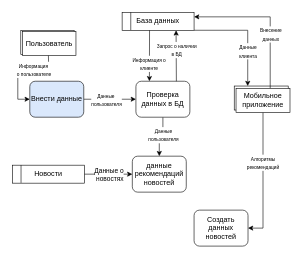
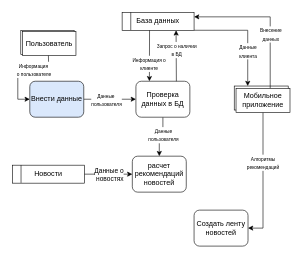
  <mxCell id="0" />
  <mxCell id="1" parent="0" />
  <mxCell id="2" style="edgeStyle=orthogonalEdgeStyle;rounded=0;orthogonalLoop=1;jettySize=auto;html=1;entryX=0;entryY=0.5;entryDx=0;entryDy=0;" edge="1" parent="1" target="21"><mxGeometry relative="1" as="geometry"><mxPoint x="80.029" y="90" as="sourcePoint" /></mxGeometry></mxCell>
  <mxCell id="3" value="&lt;font style=&quot;font-size: 8px;&quot;&gt;Информация&lt;/font&gt;&lt;div&gt;&lt;font style=&quot;font-size: 8px;&quot;&gt;&amp;nbsp;о пользователе&lt;/font&gt;&lt;/div&gt;" style="edgeLabel;html=1;align=center;verticalAlign=middle;resizable=0;points=[];" vertex="1" connectable="0" parent="2"><mxGeometry x="-0.22" y="1" relative="1" as="geometry"><mxPoint x="8" y="1" as="offset" /></mxGeometry></mxCell>
- <mxCell id="4" value="данные рекомендаций новостей" style="rounded=1;whiteSpace=wrap;html=1;" parent="1" vertex="1"><mxGeometry x="220" y="260" width="90" height="60" as="geometry" /></mxCell>
+ <mxCell id="4" value="расчет рекомендаций новостей" style="rounded=1;whiteSpace=wrap;html=1;" parent="1" vertex="1"><mxGeometry x="220" y="260" width="90" height="60" as="geometry" /></mxCell>
  <mxCell id="5" style="edgeStyle=orthogonalEdgeStyle;rounded=0;orthogonalLoop=1;jettySize=auto;html=1;entryX=0;entryY=0.5;entryDx=0;entryDy=0;" parent="1" source="7" target="4" edge="1"><mxGeometry relative="1" as="geometry" /></mxCell>
  <mxCell id="6" value="Данные о&lt;div&gt;&amp;nbsp;новостях&lt;/div&gt;" style="edgeLabel;html=1;align=center;verticalAlign=middle;resizable=0;points=[];" parent="5" vertex="1" connectable="0"><mxGeometry x="-0.297" relative="1" as="geometry"><mxPoint x="12" as="offset" /></mxGeometry></mxCell>
  <mxCell id="7" value="Новости" style="rounded=0;whiteSpace=wrap;html=1;" parent="1" vertex="1"><mxGeometry x="20" y="275" width="120" height="30" as="geometry" /></mxCell>
  <mxCell id="8" value="" style="endArrow=none;html=1;rounded=0;entryX=0.12;entryY=-0.004;entryDx=0;entryDy=0;entryPerimeter=0;exitX=0.12;exitY=0.983;exitDx=0;exitDy=0;exitPerimeter=0;" parent="1" source="7" target="7" edge="1"><mxGeometry width="50" height="50" relative="1" as="geometry"><mxPoint x="10" y="405.06" as="sourcePoint" /><mxPoint x="60" y="355.06" as="targetPoint" /></mxGeometry></mxCell>
- <mxCell id="9" value="Создать данных новостей" style="rounded=1;whiteSpace=wrap;html=1;" parent="1" vertex="1"><mxGeometry x="323" y="350" width="90" height="60" as="geometry" /></mxCell>
+ <mxCell id="9" value="Создать ленту новостей" style="rounded=1;whiteSpace=wrap;html=1;" parent="1" vertex="1"><mxGeometry x="323" y="350" width="90" height="60" as="geometry" /></mxCell>
  <mxCell id="10" value="" style="rounded=0;whiteSpace=wrap;html=1;" parent="1" vertex="1"><mxGeometry x="390" y="143" width="90" height="40" as="geometry" /></mxCell>
  <mxCell id="11" style="edgeStyle=orthogonalEdgeStyle;rounded=0;orthogonalLoop=1;jettySize=auto;html=1;entryX=1;entryY=0.5;entryDx=0;entryDy=0;" edge="1" parent="1" source="15" target="9"><mxGeometry relative="1" as="geometry" /></mxCell>
  <mxCell id="12" value="&lt;font style=&quot;font-size: 8px;&quot;&gt;Алгоритмы&lt;/font&gt;&lt;div&gt;&lt;font style=&quot;font-size: 8px;&quot;&gt;рекомендаций&lt;/font&gt;&lt;/div&gt;" style="edgeLabel;html=1;align=center;verticalAlign=middle;resizable=0;points=[];" vertex="1" connectable="0" parent="11"><mxGeometry x="-0.24" y="-1" relative="1" as="geometry"><mxPoint as="offset" /></mxGeometry></mxCell>
  <mxCell id="13" style="edgeStyle=orthogonalEdgeStyle;rounded=0;orthogonalLoop=1;jettySize=auto;html=1;entryX=1;entryY=0.25;entryDx=0;entryDy=0;" edge="1" parent="1" source="15" target="24"><mxGeometry relative="1" as="geometry"><Array as="points"><mxPoint x="450" y="28" /></Array></mxGeometry></mxCell>
  <mxCell id="14" value="&lt;font style=&quot;font-size: 8px;&quot;&gt;Внесение&lt;/font&gt;&lt;div&gt;&lt;font style=&quot;font-size: 8px;&quot;&gt;данных&lt;/font&gt;&lt;/div&gt;" style="edgeLabel;html=1;align=center;verticalAlign=middle;resizable=0;points=[];" vertex="1" connectable="0" parent="13"><mxGeometry x="-0.258" relative="1" as="geometry"><mxPoint as="offset" /></mxGeometry></mxCell>
  <mxCell id="15" value="Мобильное&lt;div&gt;приложение&lt;/div&gt;" style="rounded=0;whiteSpace=wrap;html=1;" parent="1" vertex="1"><mxGeometry x="393" y="147" width="90" height="40" as="geometry" /></mxCell>
  <mxCell id="16" style="edgeStyle=orthogonalEdgeStyle;rounded=0;orthogonalLoop=1;jettySize=auto;html=1;entryX=0.5;entryY=0;entryDx=0;entryDy=0;" edge="1" parent="1" source="18" target="4"><mxGeometry relative="1" as="geometry" /></mxCell>
  <mxCell id="17" value="&lt;font style=&quot;font-size: 8px;&quot;&gt;Данные&lt;/font&gt;&lt;div&gt;&lt;font style=&quot;font-size: 8px;&quot;&gt;пользователя&lt;/font&gt;&lt;/div&gt;" style="edgeLabel;html=1;align=center;verticalAlign=middle;resizable=0;points=[];" vertex="1" connectable="0" parent="16"><mxGeometry x="-0.179" relative="1" as="geometry"><mxPoint as="offset" /></mxGeometry></mxCell>
  <mxCell id="18" value="Проверка данных в БД" style="rounded=1;whiteSpace=wrap;html=1;" vertex="1" parent="1"><mxGeometry x="226" y="135" width="90" height="60" as="geometry" /></mxCell>
  <mxCell id="19" style="edgeStyle=orthogonalEdgeStyle;rounded=0;orthogonalLoop=1;jettySize=auto;html=1;entryX=0;entryY=0.5;entryDx=0;entryDy=0;" edge="1" parent="1" source="21" target="18"><mxGeometry relative="1" as="geometry" /></mxCell>
  <mxCell id="20" value="&lt;font style=&quot;font-size: 8px;&quot;&gt;Данные&amp;nbsp;&lt;/font&gt;&lt;div&gt;&lt;font style=&quot;font-size: 8px;&quot;&gt;пользователя&lt;/font&gt;&lt;/div&gt;" style="edgeLabel;html=1;align=center;verticalAlign=middle;resizable=0;points=[];" vertex="1" connectable="0" parent="19"><mxGeometry x="-0.248" y="1" relative="1" as="geometry"><mxPoint x="4" y="1" as="offset" /></mxGeometry></mxCell>
  <mxCell id="21" value="Внести данные" style="rounded=1;whiteSpace=wrap;html=1;fillColor=#dae8fc;" vertex="1" parent="1"><mxGeometry x="49" y="135" width="90" height="60" as="geometry" /></mxCell>
  <mxCell id="22" style="edgeStyle=orthogonalEdgeStyle;rounded=0;orthogonalLoop=1;jettySize=auto;html=1;entryX=0.25;entryY=0;entryDx=0;entryDy=0;" edge="1" parent="1" source="24" target="10"><mxGeometry relative="1" as="geometry"><Array as="points"><mxPoint x="412" y="50" /></Array></mxGeometry></mxCell>
  <mxCell id="23" value="&lt;font style=&quot;font-size: 8px;&quot;&gt;Данные&lt;/font&gt;&lt;div&gt;&lt;font style=&quot;font-size: 8px;&quot;&gt;клиента&lt;/font&gt;&lt;/div&gt;" style="edgeLabel;html=1;align=center;verticalAlign=middle;resizable=0;points=[];" vertex="1" connectable="0" parent="22"><mxGeometry x="0.361" relative="1" as="geometry"><mxPoint as="offset" /></mxGeometry></mxCell>
  <mxCell id="24" value="База данных" style="rounded=0;whiteSpace=wrap;html=1;" vertex="1" parent="1"><mxGeometry x="203" y="20.12" width="120" height="30" as="geometry" /></mxCell>
  <mxCell id="25" value="" style="endArrow=none;html=1;rounded=0;entryX=0.12;entryY=-0.004;entryDx=0;entryDy=0;entryPerimeter=0;exitX=0.12;exitY=0.983;exitDx=0;exitDy=0;exitPerimeter=0;" edge="1" parent="1" source="24" target="24"><mxGeometry width="50" height="50" relative="1" as="geometry"><mxPoint x="201" y="150.18" as="sourcePoint" /><mxPoint x="251" y="100.18" as="targetPoint" /></mxGeometry></mxCell>
  <mxCell id="26" value="" style="endArrow=classic;html=1;rounded=0;entryX=0.75;entryY=1;entryDx=0;entryDy=0;exitX=0.75;exitY=0;exitDx=0;exitDy=0;" edge="1" parent="1" source="18" target="24"><mxGeometry width="50" height="50" relative="1" as="geometry"><mxPoint x="266" y="130" as="sourcePoint" /><mxPoint x="316" y="80" as="targetPoint" /></mxGeometry></mxCell>
  <mxCell id="27" value="&lt;font style=&quot;font-size: 8px;&quot;&gt;Запрос о наличии&lt;/font&gt;&lt;div&gt;&lt;font style=&quot;font-size: 8px;&quot;&gt;в БД&lt;/font&gt;&lt;/div&gt;" style="edgeLabel;html=1;align=center;verticalAlign=middle;resizable=0;points=[];" vertex="1" connectable="0" parent="26"><mxGeometry x="0.239" relative="1" as="geometry"><mxPoint as="offset" /></mxGeometry></mxCell>
  <mxCell id="28" value="" style="endArrow=classic;html=1;rounded=0;entryX=0.25;entryY=0;entryDx=0;entryDy=0;exitX=0.381;exitY=1;exitDx=0;exitDy=0;exitPerimeter=0;" edge="1" parent="1" source="24" target="18"><mxGeometry width="50" height="50" relative="1" as="geometry"><mxPoint x="206" y="120" as="sourcePoint" /><mxPoint x="256" y="70" as="targetPoint" /></mxGeometry></mxCell>
  <mxCell id="29" value="&lt;font style=&quot;font-size: 8px;&quot;&gt;Информация о&lt;/font&gt;&lt;div&gt;&lt;font style=&quot;font-size: 8px;&quot;&gt;клиенте&lt;/font&gt;&lt;/div&gt;" style="edgeLabel;html=1;align=center;verticalAlign=middle;resizable=0;points=[];" vertex="1" connectable="0" parent="28"><mxGeometry x="0.307" y="-1" relative="1" as="geometry"><mxPoint as="offset" /></mxGeometry></mxCell>
  <mxCell id="30" value="Пользователь" style="rounded=0;whiteSpace=wrap;html=1;" vertex="1" parent="1"><mxGeometry x="34" y="50.12" width="89" height="40" as="geometry" /></mxCell>
  <mxCell id="31" value="Пользователь" style="rounded=0;whiteSpace=wrap;html=1;" vertex="1" parent="1"><mxGeometry x="37" y="52.24" width="89" height="40" as="geometry" /></mxCell>
